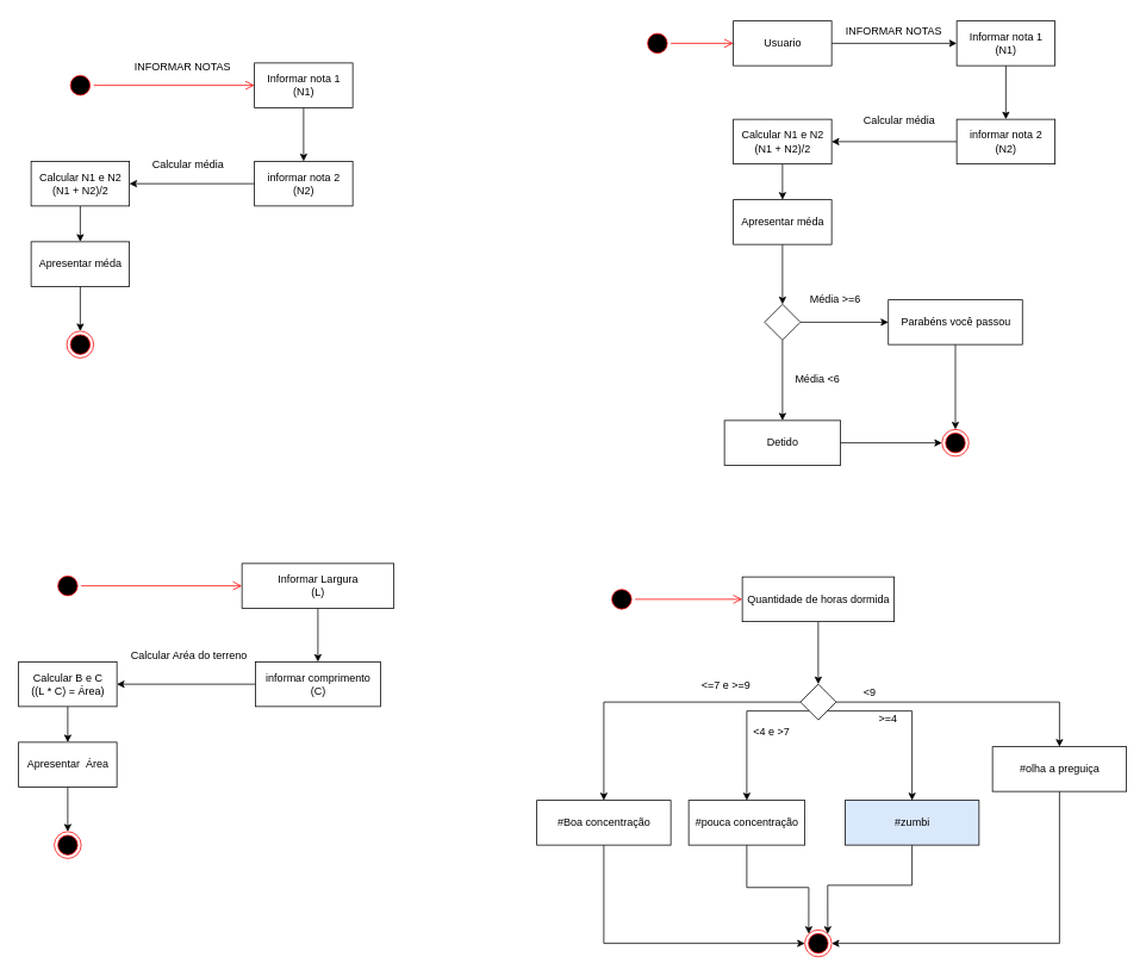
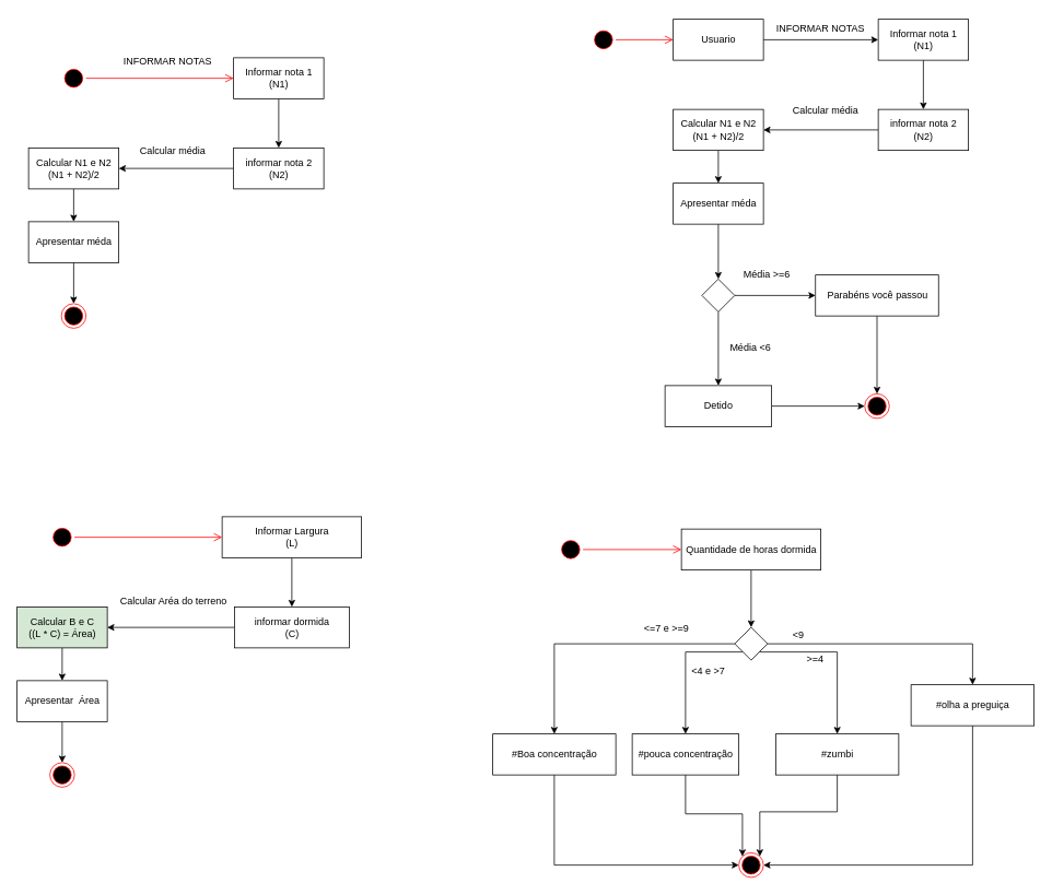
  <mxCell id="0" />
  <mxCell id="1" parent="0" />
  <mxCell id="2" style="edgeStyle=orthogonalEdgeStyle;rounded=0;orthogonalLoop=1;jettySize=auto;html=1;entryX=0.5;entryY=0;entryDx=0;entryDy=0;" edge="1" parent="1" source="3" target="12"><mxGeometry relative="1" as="geometry" /></mxCell>
  <mxCell id="3" value="&lt;font style=&quot;vertical-align: inherit&quot;&gt;&lt;font style=&quot;vertical-align: inherit&quot;&gt;Calcular N1 e N2&lt;br&gt;(N1 + N2)/2&lt;br&gt;&lt;/font&gt;&lt;/font&gt;" style="html=1;" vertex="1" parent="1"><mxGeometry x="34" y="180" width="110" height="50" as="geometry" /></mxCell>
  <mxCell id="4" style="edgeStyle=orthogonalEdgeStyle;rounded=0;orthogonalLoop=1;jettySize=auto;html=1;entryX=0.5;entryY=0;entryDx=0;entryDy=0;" edge="1" parent="1" source="5" target="10"><mxGeometry relative="1" as="geometry" /></mxCell>
  <mxCell id="5" value="Informar nota 1&lt;br&gt;(N1)" style="html=1;" vertex="1" parent="1"><mxGeometry x="284" y="70" width="110" height="50" as="geometry" /></mxCell>
  <mxCell id="6" value="" style="ellipse;html=1;shape=startState;fillColor=#000000;strokeColor=#ff0000;" vertex="1" parent="1"><mxGeometry x="74" y="80" width="30" height="30" as="geometry" /></mxCell>
  <mxCell id="7" value="" style="edgeStyle=orthogonalEdgeStyle;html=1;verticalAlign=bottom;endArrow=open;endSize=8;strokeColor=#ff0000;rounded=0;entryX=0;entryY=0.5;entryDx=0;entryDy=0;" edge="1" source="6" parent="1" target="5"><mxGeometry relative="1" as="geometry"><mxPoint x="34" y="95" as="targetPoint" /></mxGeometry></mxCell>
  <mxCell id="8" value="INFORMAR NOTAS" style="text;strokeColor=none;fillColor=none;align=left;verticalAlign=top;spacingLeft=4;spacingRight=4;overflow=hidden;rotatable=0;points=[[0,0.5],[1,0.5]];portConstraint=eastwest;" vertex="1" parent="1"><mxGeometry x="144" y="60" width="120" height="26" as="geometry" /></mxCell>
  <mxCell id="9" style="edgeStyle=orthogonalEdgeStyle;rounded=0;orthogonalLoop=1;jettySize=auto;html=1;entryX=1;entryY=0.5;entryDx=0;entryDy=0;" edge="1" parent="1" source="10" target="3"><mxGeometry relative="1" as="geometry" /></mxCell>
  <mxCell id="10" value="informar nota 2&lt;br&gt;(N2)" style="html=1;" vertex="1" parent="1"><mxGeometry x="284" y="180" width="110" height="50" as="geometry" /></mxCell>
  <mxCell id="11" style="edgeStyle=orthogonalEdgeStyle;rounded=0;orthogonalLoop=1;jettySize=auto;html=1;entryX=0.5;entryY=0;entryDx=0;entryDy=0;" edge="1" parent="1" source="12" target="13"><mxGeometry relative="1" as="geometry" /></mxCell>
  <mxCell id="12" value="&lt;font style=&quot;vertical-align: inherit&quot;&gt;&lt;font style=&quot;vertical-align: inherit&quot;&gt;Apresentar méda&lt;br&gt;&lt;/font&gt;&lt;/font&gt;" style="html=1;" vertex="1" parent="1"><mxGeometry x="34" y="270" width="110" height="50" as="geometry" /></mxCell>
  <mxCell id="13" value="" style="ellipse;html=1;shape=endState;fillColor=#000000;strokeColor=#ff0000;" vertex="1" parent="1"><mxGeometry x="74" y="370" width="30" height="30" as="geometry" /></mxCell>
  <mxCell id="14" value="Calcular média" style="text;strokeColor=none;fillColor=none;align=left;verticalAlign=top;spacingLeft=4;spacingRight=4;overflow=hidden;rotatable=0;points=[[0,0.5],[1,0.5]];portConstraint=eastwest;" vertex="1" parent="1"><mxGeometry x="164" y="170" width="120" height="26" as="geometry" /></mxCell>
  <mxCell id="15" style="edgeStyle=orthogonalEdgeStyle;rounded=0;orthogonalLoop=1;jettySize=auto;html=1;entryX=0.5;entryY=0;entryDx=0;entryDy=0;" edge="1" parent="1" source="16" target="24"><mxGeometry relative="1" as="geometry" /></mxCell>
- <mxCell id="16" value="&lt;font style=&quot;vertical-align: inherit&quot;&gt;&lt;font style=&quot;vertical-align: inherit&quot;&gt;Calcular B e C&lt;br&gt;((L&amp;nbsp;* C) = Área)&lt;br&gt;&lt;/font&gt;&lt;/font&gt;" style="html=1;" vertex="1" parent="1"><mxGeometry x="20" y="740" width="110" height="50" as="geometry" /></mxCell>
+ <mxCell id="16" value="&lt;font style=&quot;vertical-align: inherit&quot;&gt;&lt;font style=&quot;vertical-align: inherit&quot;&gt;Calcular B e C&lt;br&gt;((L&amp;nbsp;* C) = Área)&lt;br&gt;&lt;/font&gt;&lt;/font&gt;" style="html=1;fillColor=#d5e8d4;" vertex="1" parent="1"><mxGeometry x="20" y="740" width="110" height="50" as="geometry" /></mxCell>
  <mxCell id="17" style="edgeStyle=orthogonalEdgeStyle;rounded=0;orthogonalLoop=1;jettySize=auto;html=1;entryX=0.5;entryY=0;entryDx=0;entryDy=0;" edge="1" parent="1" source="18" target="22"><mxGeometry relative="1" as="geometry" /></mxCell>
  <mxCell id="18" value="Informar Largura&lt;br&gt;(L)" style="html=1;" vertex="1" parent="1"><mxGeometry x="270" y="630" width="170" height="50" as="geometry" /></mxCell>
  <mxCell id="19" value="" style="ellipse;html=1;shape=startState;fillColor=#000000;strokeColor=#ff0000;" vertex="1" parent="1"><mxGeometry x="60" y="640" width="30" height="30" as="geometry" /></mxCell>
  <mxCell id="20" value="" style="edgeStyle=orthogonalEdgeStyle;html=1;verticalAlign=bottom;endArrow=open;endSize=8;strokeColor=#ff0000;rounded=0;entryX=0;entryY=0.5;entryDx=0;entryDy=0;" edge="1" parent="1" source="19" target="18"><mxGeometry relative="1" as="geometry"><mxPoint x="20" y="655" as="targetPoint" /></mxGeometry></mxCell>
  <mxCell id="21" style="edgeStyle=orthogonalEdgeStyle;rounded=0;orthogonalLoop=1;jettySize=auto;html=1;entryX=1;entryY=0.5;entryDx=0;entryDy=0;" edge="1" parent="1" source="22" target="16"><mxGeometry relative="1" as="geometry" /></mxCell>
- <mxCell id="22" value="informar comprimento&lt;br&gt;(C)" style="html=1;" vertex="1" parent="1"><mxGeometry x="285" y="740" width="140" height="50" as="geometry" /></mxCell>
+ <mxCell id="22" value="informar dormida&lt;br&gt;(C)" style="html=1;" vertex="1" parent="1"><mxGeometry x="285" y="740" width="140" height="50" as="geometry" /></mxCell>
  <mxCell id="23" style="edgeStyle=orthogonalEdgeStyle;rounded=0;orthogonalLoop=1;jettySize=auto;html=1;entryX=0.5;entryY=0;entryDx=0;entryDy=0;" edge="1" parent="1" source="24" target="25"><mxGeometry relative="1" as="geometry" /></mxCell>
  <mxCell id="24" value="&lt;font style=&quot;vertical-align: inherit&quot;&gt;&lt;font style=&quot;vertical-align: inherit&quot;&gt;Apresentar&amp;nbsp; Área&lt;br&gt;&lt;/font&gt;&lt;/font&gt;" style="html=1;" vertex="1" parent="1"><mxGeometry x="20" y="830" width="110" height="50" as="geometry" /></mxCell>
  <mxCell id="25" value="" style="ellipse;html=1;shape=endState;fillColor=#000000;strokeColor=#ff0000;" vertex="1" parent="1"><mxGeometry x="60" y="930" width="30" height="30" as="geometry" /></mxCell>
  <mxCell id="26" value="Calcular Aréa do terreno" style="text;strokeColor=none;fillColor=none;align=left;verticalAlign=top;spacingLeft=4;spacingRight=4;overflow=hidden;rotatable=0;points=[[0,0.5],[1,0.5]];portConstraint=eastwest;" vertex="1" parent="1"><mxGeometry x="140" y="719" width="140" height="26" as="geometry" /></mxCell>
  <mxCell id="27" style="edgeStyle=orthogonalEdgeStyle;rounded=0;orthogonalLoop=1;jettySize=auto;html=1;entryX=0.5;entryY=0;entryDx=0;entryDy=0;" edge="1" parent="1" source="28" target="35"><mxGeometry relative="1" as="geometry" /></mxCell>
  <mxCell id="28" value="&lt;font style=&quot;vertical-align: inherit&quot;&gt;&lt;font style=&quot;vertical-align: inherit&quot;&gt;Calcular N1 e N2&lt;br&gt;(N1 + N2)/2&lt;br&gt;&lt;/font&gt;&lt;/font&gt;" style="html=1;" vertex="1" parent="1"><mxGeometry x="820" y="133" width="110" height="50" as="geometry" /></mxCell>
  <mxCell id="29" style="edgeStyle=orthogonalEdgeStyle;rounded=0;orthogonalLoop=1;jettySize=auto;html=1;entryX=0.5;entryY=0;entryDx=0;entryDy=0;" edge="1" parent="1" source="30" target="33"><mxGeometry relative="1" as="geometry" /></mxCell>
  <mxCell id="30" value="Informar nota 1&lt;br&gt;(N1)" style="html=1;" vertex="1" parent="1"><mxGeometry x="1070" y="23" width="110" height="50" as="geometry" /></mxCell>
  <mxCell id="31" value="INFORMAR NOTAS" style="text;strokeColor=none;fillColor=none;align=left;verticalAlign=top;spacingLeft=4;spacingRight=4;overflow=hidden;rotatable=0;points=[[0,0.5],[1,0.5]];portConstraint=eastwest;" vertex="1" parent="1"><mxGeometry x="940" y="20" width="120" height="26" as="geometry" /></mxCell>
  <mxCell id="32" style="edgeStyle=orthogonalEdgeStyle;rounded=0;orthogonalLoop=1;jettySize=auto;html=1;entryX=1;entryY=0.5;entryDx=0;entryDy=0;" edge="1" parent="1" source="33" target="28"><mxGeometry relative="1" as="geometry" /></mxCell>
  <mxCell id="33" value="informar nota 2&lt;br&gt;(N2)" style="html=1;" vertex="1" parent="1"><mxGeometry x="1070" y="133" width="110" height="50" as="geometry" /></mxCell>
  <mxCell id="34" style="edgeStyle=orthogonalEdgeStyle;rounded=0;orthogonalLoop=1;jettySize=auto;html=1;entryX=0.5;entryY=0;entryDx=0;entryDy=0;" edge="1" parent="1" source="35" target="40"><mxGeometry relative="1" as="geometry" /></mxCell>
  <mxCell id="35" value="&lt;font style=&quot;vertical-align: inherit&quot;&gt;&lt;font style=&quot;vertical-align: inherit&quot;&gt;Apresentar méda&lt;br&gt;&lt;/font&gt;&lt;/font&gt;" style="html=1;" vertex="1" parent="1"><mxGeometry x="820" y="223" width="110" height="50" as="geometry" /></mxCell>
  <mxCell id="36" value="" style="ellipse;html=1;shape=endState;fillColor=#000000;strokeColor=#ff0000;" vertex="1" parent="1"><mxGeometry x="1053.5" y="480" width="30" height="30" as="geometry" /></mxCell>
  <mxCell id="37" value="Calcular média" style="text;strokeColor=none;fillColor=none;align=left;verticalAlign=top;spacingLeft=4;spacingRight=4;overflow=hidden;rotatable=0;points=[[0,0.5],[1,0.5]];portConstraint=eastwest;" vertex="1" parent="1"><mxGeometry x="960" y="120" width="120" height="26" as="geometry" /></mxCell>
  <mxCell id="38" style="edgeStyle=orthogonalEdgeStyle;rounded=0;orthogonalLoop=1;jettySize=auto;html=1;entryX=0;entryY=0.5;entryDx=0;entryDy=0;" edge="1" parent="1" source="40" target="43"><mxGeometry relative="1" as="geometry"><mxPoint x="1023.5" y="360" as="targetPoint" /></mxGeometry></mxCell>
  <mxCell id="39" style="edgeStyle=orthogonalEdgeStyle;rounded=0;orthogonalLoop=1;jettySize=auto;html=1;entryX=0.5;entryY=0;entryDx=0;entryDy=0;" edge="1" parent="1" source="40" target="45"><mxGeometry relative="1" as="geometry"><mxPoint x="875" y="450" as="targetPoint" /></mxGeometry></mxCell>
  <mxCell id="40" value="" style="rhombus;whiteSpace=wrap;html=1;" vertex="1" parent="1"><mxGeometry x="855" y="340" width="40" height="40" as="geometry" /></mxCell>
  <mxCell id="41" value="Média &gt;=6" style="text;strokeColor=none;fillColor=none;align=left;verticalAlign=top;spacingLeft=4;spacingRight=4;overflow=hidden;rotatable=0;points=[[0,0.5],[1,0.5]];portConstraint=eastwest;" vertex="1" parent="1"><mxGeometry x="900" y="320" width="76.5" height="26" as="geometry" /></mxCell>
  <mxCell id="42" style="edgeStyle=orthogonalEdgeStyle;rounded=0;orthogonalLoop=1;jettySize=auto;html=1;" edge="1" parent="1" source="43" target="36"><mxGeometry relative="1" as="geometry" /></mxCell>
  <mxCell id="43" value="&lt;font style=&quot;vertical-align: inherit&quot;&gt;&lt;font style=&quot;vertical-align: inherit&quot;&gt;Parabéns você passou&lt;br&gt;&lt;/font&gt;&lt;/font&gt;" style="html=1;" vertex="1" parent="1"><mxGeometry x="993.5" y="335" width="150" height="50" as="geometry" /></mxCell>
  <mxCell id="44" style="edgeStyle=orthogonalEdgeStyle;rounded=0;orthogonalLoop=1;jettySize=auto;html=1;entryX=0;entryY=0.5;entryDx=0;entryDy=0;" edge="1" parent="1" source="45" target="36"><mxGeometry relative="1" as="geometry" /></mxCell>
  <mxCell id="45" value="&lt;font style=&quot;vertical-align: inherit&quot;&gt;&lt;font style=&quot;vertical-align: inherit&quot;&gt;Detido&lt;br&gt;&lt;/font&gt;&lt;/font&gt;" style="html=1;" vertex="1" parent="1"><mxGeometry x="810" y="470" width="130" height="50" as="geometry" /></mxCell>
  <mxCell id="46" style="edgeStyle=orthogonalEdgeStyle;rounded=0;orthogonalLoop=1;jettySize=auto;html=1;entryX=0;entryY=0.5;entryDx=0;entryDy=0;" edge="1" parent="1" source="47" target="30"><mxGeometry relative="1" as="geometry" /></mxCell>
  <mxCell id="47" value="Usuario" style="html=1;" vertex="1" parent="1"><mxGeometry x="820" y="23" width="110" height="50" as="geometry" /></mxCell>
  <mxCell id="48" value="" style="ellipse;html=1;shape=startState;fillColor=#000000;strokeColor=#ff0000;" vertex="1" parent="1"><mxGeometry x="720" y="33" width="30" height="30" as="geometry" /></mxCell>
  <mxCell id="49" value="" style="edgeStyle=orthogonalEdgeStyle;html=1;verticalAlign=bottom;endArrow=open;endSize=8;strokeColor=#ff0000;rounded=0;entryX=0;entryY=0.5;entryDx=0;entryDy=0;" edge="1" source="48" parent="1" target="47"><mxGeometry relative="1" as="geometry"><mxPoint x="725" y="123" as="targetPoint" /></mxGeometry></mxCell>
  <mxCell id="50" value="Média &lt;6" style="text;strokeColor=none;fillColor=none;align=left;verticalAlign=top;spacingLeft=4;spacingRight=4;overflow=hidden;rotatable=0;points=[[0,0.5],[1,0.5]];portConstraint=eastwest;" vertex="1" parent="1"><mxGeometry x="883.5" y="410" width="76.5" height="26" as="geometry" /></mxCell>
  <mxCell id="51" value="" style="ellipse;html=1;shape=startState;fillColor=#000000;strokeColor=#ff0000;" vertex="1" parent="1"><mxGeometry x="680" y="655" width="30" height="30" as="geometry" /></mxCell>
  <mxCell id="52" value="" style="edgeStyle=orthogonalEdgeStyle;html=1;verticalAlign=bottom;endArrow=open;endSize=8;strokeColor=#ff0000;rounded=0;entryX=0;entryY=0.5;entryDx=0;entryDy=0;" edge="1" source="51" parent="1" target="65"><mxGeometry relative="1" as="geometry"><mxPoint x="800" y="670" as="targetPoint" /></mxGeometry></mxCell>
  <mxCell id="53" value="" style="ellipse;html=1;shape=endState;fillColor=#000000;strokeColor=#ff0000;" vertex="1" parent="1"><mxGeometry x="900" y="1040" width="30" height="30" as="geometry" /></mxCell>
  <mxCell id="54" style="edgeStyle=orthogonalEdgeStyle;rounded=0;orthogonalLoop=1;jettySize=auto;html=1;entryX=0.5;entryY=0;entryDx=0;entryDy=0;exitX=1;exitY=1;exitDx=0;exitDy=0;" edge="1" parent="1" source="58" target="61"><mxGeometry relative="1" as="geometry"><mxPoint x="1118" y="860" as="targetPoint" /></mxGeometry></mxCell>
  <mxCell id="55" style="edgeStyle=orthogonalEdgeStyle;rounded=0;orthogonalLoop=1;jettySize=auto;html=1;entryX=0.5;entryY=0;entryDx=0;entryDy=0;exitX=0;exitY=1;exitDx=0;exitDy=0;" edge="1" parent="1" source="58" target="63"><mxGeometry relative="1" as="geometry"><mxPoint x="915" y="875" as="targetPoint" /><Array as="points"><mxPoint x="835" y="795" /></Array></mxGeometry></mxCell>
  <mxCell id="56" style="edgeStyle=orthogonalEdgeStyle;rounded=0;orthogonalLoop=1;jettySize=auto;html=1;entryX=0.5;entryY=0;entryDx=0;entryDy=0;" edge="1" parent="1" source="58" target="71"><mxGeometry relative="1" as="geometry" /></mxCell>
  <mxCell id="57" style="edgeStyle=orthogonalEdgeStyle;rounded=0;orthogonalLoop=1;jettySize=auto;html=1;entryX=0.5;entryY=0;entryDx=0;entryDy=0;" edge="1" parent="1" source="58" target="69"><mxGeometry relative="1" as="geometry" /></mxCell>
  <mxCell id="58" value="" style="rhombus;whiteSpace=wrap;html=1;" vertex="1" parent="1"><mxGeometry x="895" y="765" width="40" height="40" as="geometry" /></mxCell>
  <mxCell id="59" value="&gt;=4" style="text;strokeColor=none;fillColor=none;align=left;verticalAlign=top;spacingLeft=4;spacingRight=4;overflow=hidden;rotatable=0;points=[[0,0.5],[1,0.5]];portConstraint=eastwest;" vertex="1" parent="1"><mxGeometry x="977" y="790" width="76.5" height="26" as="geometry" /></mxCell>
  <mxCell id="60" style="edgeStyle=orthogonalEdgeStyle;rounded=0;orthogonalLoop=1;jettySize=auto;html=1;entryX=1;entryY=0;entryDx=0;entryDy=0;" edge="1" parent="1" source="61" target="53"><mxGeometry relative="1" as="geometry"><Array as="points"><mxPoint x="1020" y="990" /><mxPoint x="926" y="990" /></Array></mxGeometry></mxCell>
- <mxCell id="61" value="&lt;font style=&quot;vertical-align: inherit&quot;&gt;&lt;font style=&quot;vertical-align: inherit&quot;&gt;#zumbi&lt;br&gt;&lt;/font&gt;&lt;/font&gt;" style="html=1;fillColor=#dae8fc;" vertex="1" parent="1"><mxGeometry x="945" y="895" width="150" height="50" as="geometry" /></mxCell>
+ <mxCell id="61" value="&lt;font style=&quot;vertical-align: inherit&quot;&gt;&lt;font style=&quot;vertical-align: inherit&quot;&gt;#zumbi&lt;br&gt;&lt;/font&gt;&lt;/font&gt;" style="html=1;" vertex="1" parent="1"><mxGeometry x="945" y="895" width="150" height="50" as="geometry" /></mxCell>
  <mxCell id="62" style="edgeStyle=orthogonalEdgeStyle;rounded=0;orthogonalLoop=1;jettySize=auto;html=1;entryX=0;entryY=0;entryDx=0;entryDy=0;" edge="1" parent="1" source="63" target="53"><mxGeometry relative="1" as="geometry"><mxPoint x="880" y="1010" as="targetPoint" /></mxGeometry></mxCell>
  <mxCell id="63" value="&lt;font style=&quot;vertical-align: inherit&quot;&gt;&lt;font style=&quot;vertical-align: inherit&quot;&gt;#pouca concentração&lt;br&gt;&lt;/font&gt;&lt;/font&gt;" style="html=1;" vertex="1" parent="1"><mxGeometry x="770" y="895" width="130" height="50" as="geometry" /></mxCell>
  <mxCell id="64" style="edgeStyle=orthogonalEdgeStyle;rounded=0;orthogonalLoop=1;jettySize=auto;html=1;entryX=0.5;entryY=0;entryDx=0;entryDy=0;" edge="1" parent="1" source="65" target="58"><mxGeometry relative="1" as="geometry" /></mxCell>
  <mxCell id="65" value="Quantidade de horas dormida" style="html=1;" vertex="1" parent="1"><mxGeometry x="830" y="645" width="170" height="50" as="geometry" /></mxCell>
  <mxCell id="66" value="&lt;4 e &gt;7" style="text;strokeColor=none;fillColor=none;align=left;verticalAlign=top;spacingLeft=4;spacingRight=4;overflow=hidden;rotatable=0;points=[[0,0.5],[1,0.5]];portConstraint=eastwest;" vertex="1" parent="1"><mxGeometry x="836.75" y="804" width="76.5" height="26" as="geometry" /></mxCell>
  <mxCell id="67" value="&lt;=7 e &gt;=9" style="text;strokeColor=none;fillColor=none;align=left;verticalAlign=top;spacingLeft=4;spacingRight=4;overflow=hidden;rotatable=0;points=[[0,0.5],[1,0.5]];portConstraint=eastwest;" vertex="1" parent="1"><mxGeometry x="778.5" y="752" width="76.5" height="26" as="geometry" /></mxCell>
  <mxCell id="68" style="edgeStyle=orthogonalEdgeStyle;rounded=0;orthogonalLoop=1;jettySize=auto;html=1;entryX=0;entryY=0.5;entryDx=0;entryDy=0;" edge="1" parent="1" source="69" target="53"><mxGeometry relative="1" as="geometry"><Array as="points"><mxPoint x="675" y="1055" /></Array></mxGeometry></mxCell>
  <mxCell id="69" value="&lt;font style=&quot;vertical-align: inherit&quot;&gt;&lt;font style=&quot;vertical-align: inherit&quot;&gt;#Boa concentração&lt;br&gt;&lt;/font&gt;&lt;/font&gt;" style="html=1;" vertex="1" parent="1"><mxGeometry x="600" y="895" width="150" height="50" as="geometry" /></mxCell>
  <mxCell id="70" style="edgeStyle=orthogonalEdgeStyle;rounded=0;orthogonalLoop=1;jettySize=auto;html=1;entryX=1;entryY=0.5;entryDx=0;entryDy=0;" edge="1" parent="1" source="71" target="53"><mxGeometry relative="1" as="geometry"><Array as="points"><mxPoint x="1185" y="1055" /></Array></mxGeometry></mxCell>
  <mxCell id="71" value="&lt;font style=&quot;vertical-align: inherit&quot;&gt;&lt;font style=&quot;vertical-align: inherit&quot;&gt;#olha a preguiça&lt;br&gt;&lt;/font&gt;&lt;/font&gt;" style="html=1;" vertex="1" parent="1"><mxGeometry x="1110" y="835" width="150" height="50" as="geometry" /></mxCell>
  <mxCell id="72" value="&lt;9" style="text;strokeColor=none;fillColor=none;align=left;verticalAlign=top;spacingLeft=4;spacingRight=4;overflow=hidden;rotatable=0;points=[[0,0.5],[1,0.5]];portConstraint=eastwest;" vertex="1" parent="1"><mxGeometry x="960" y="760" width="30" height="26" as="geometry" /></mxCell>
